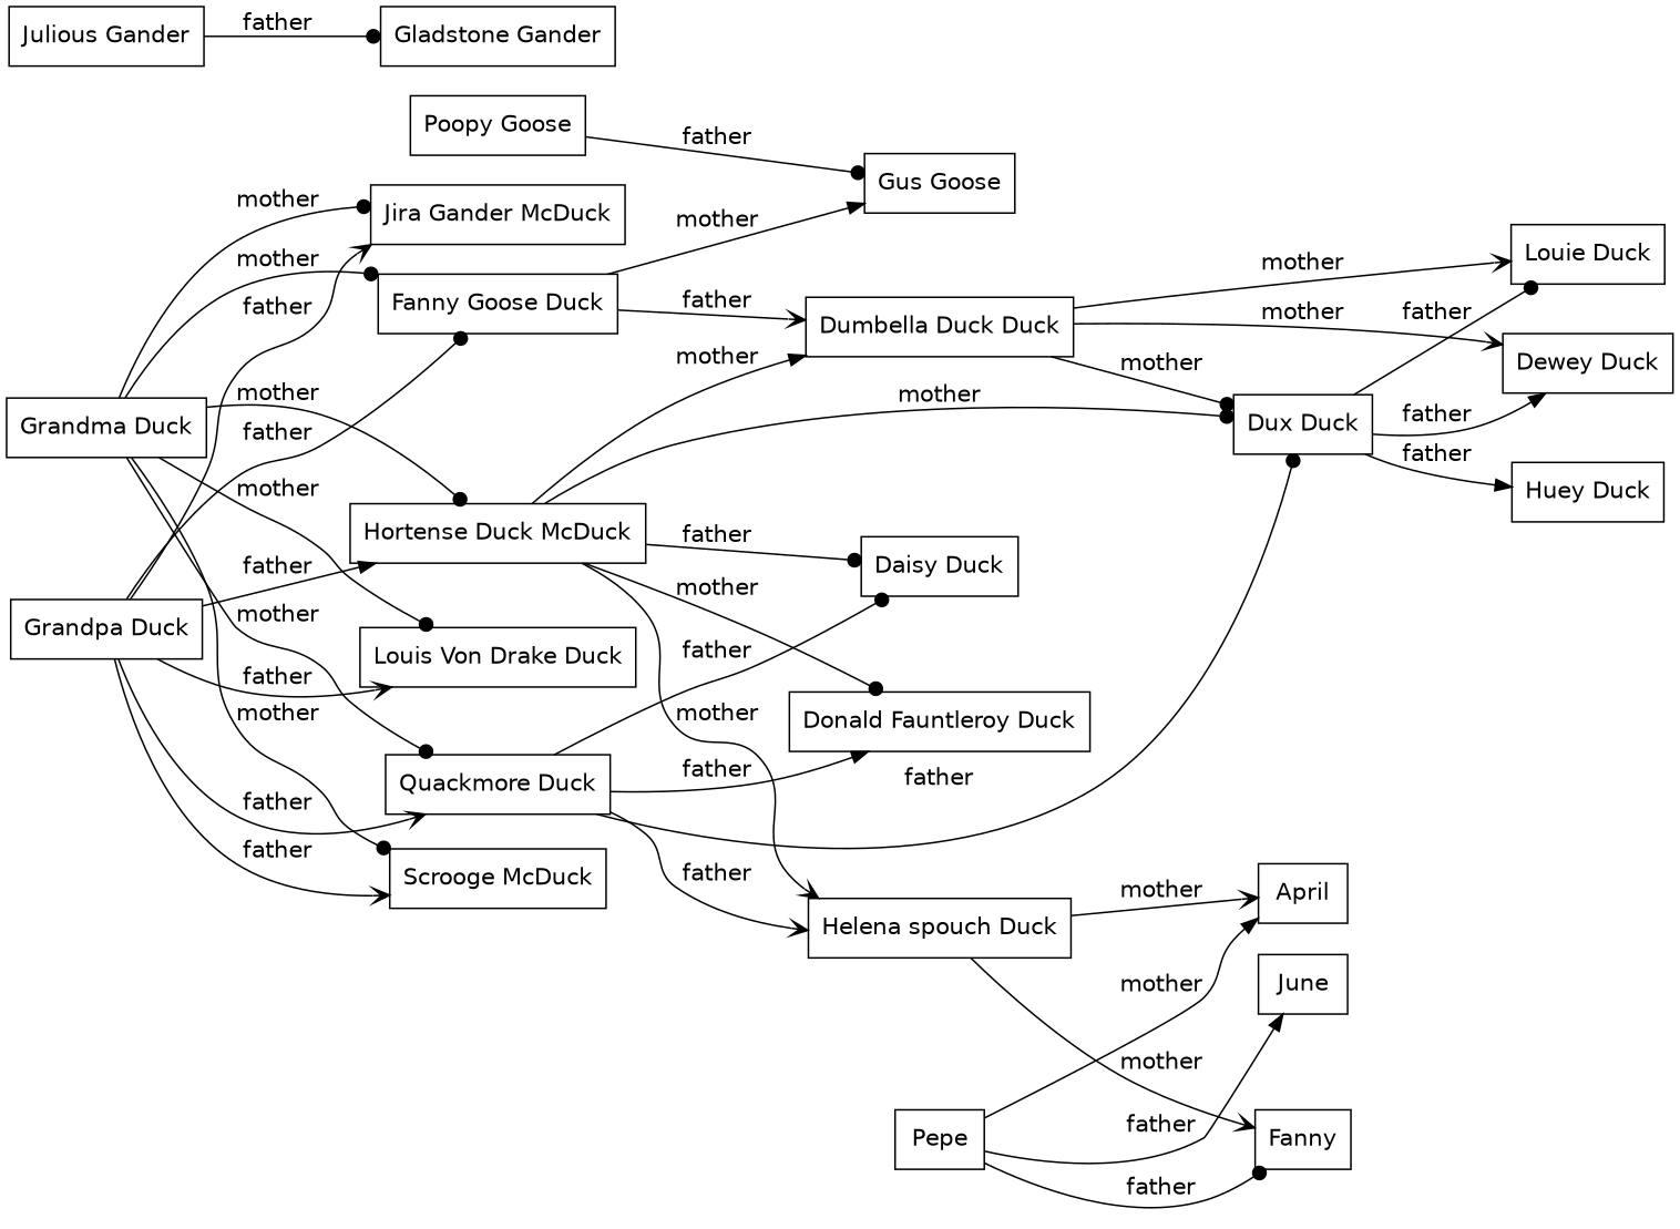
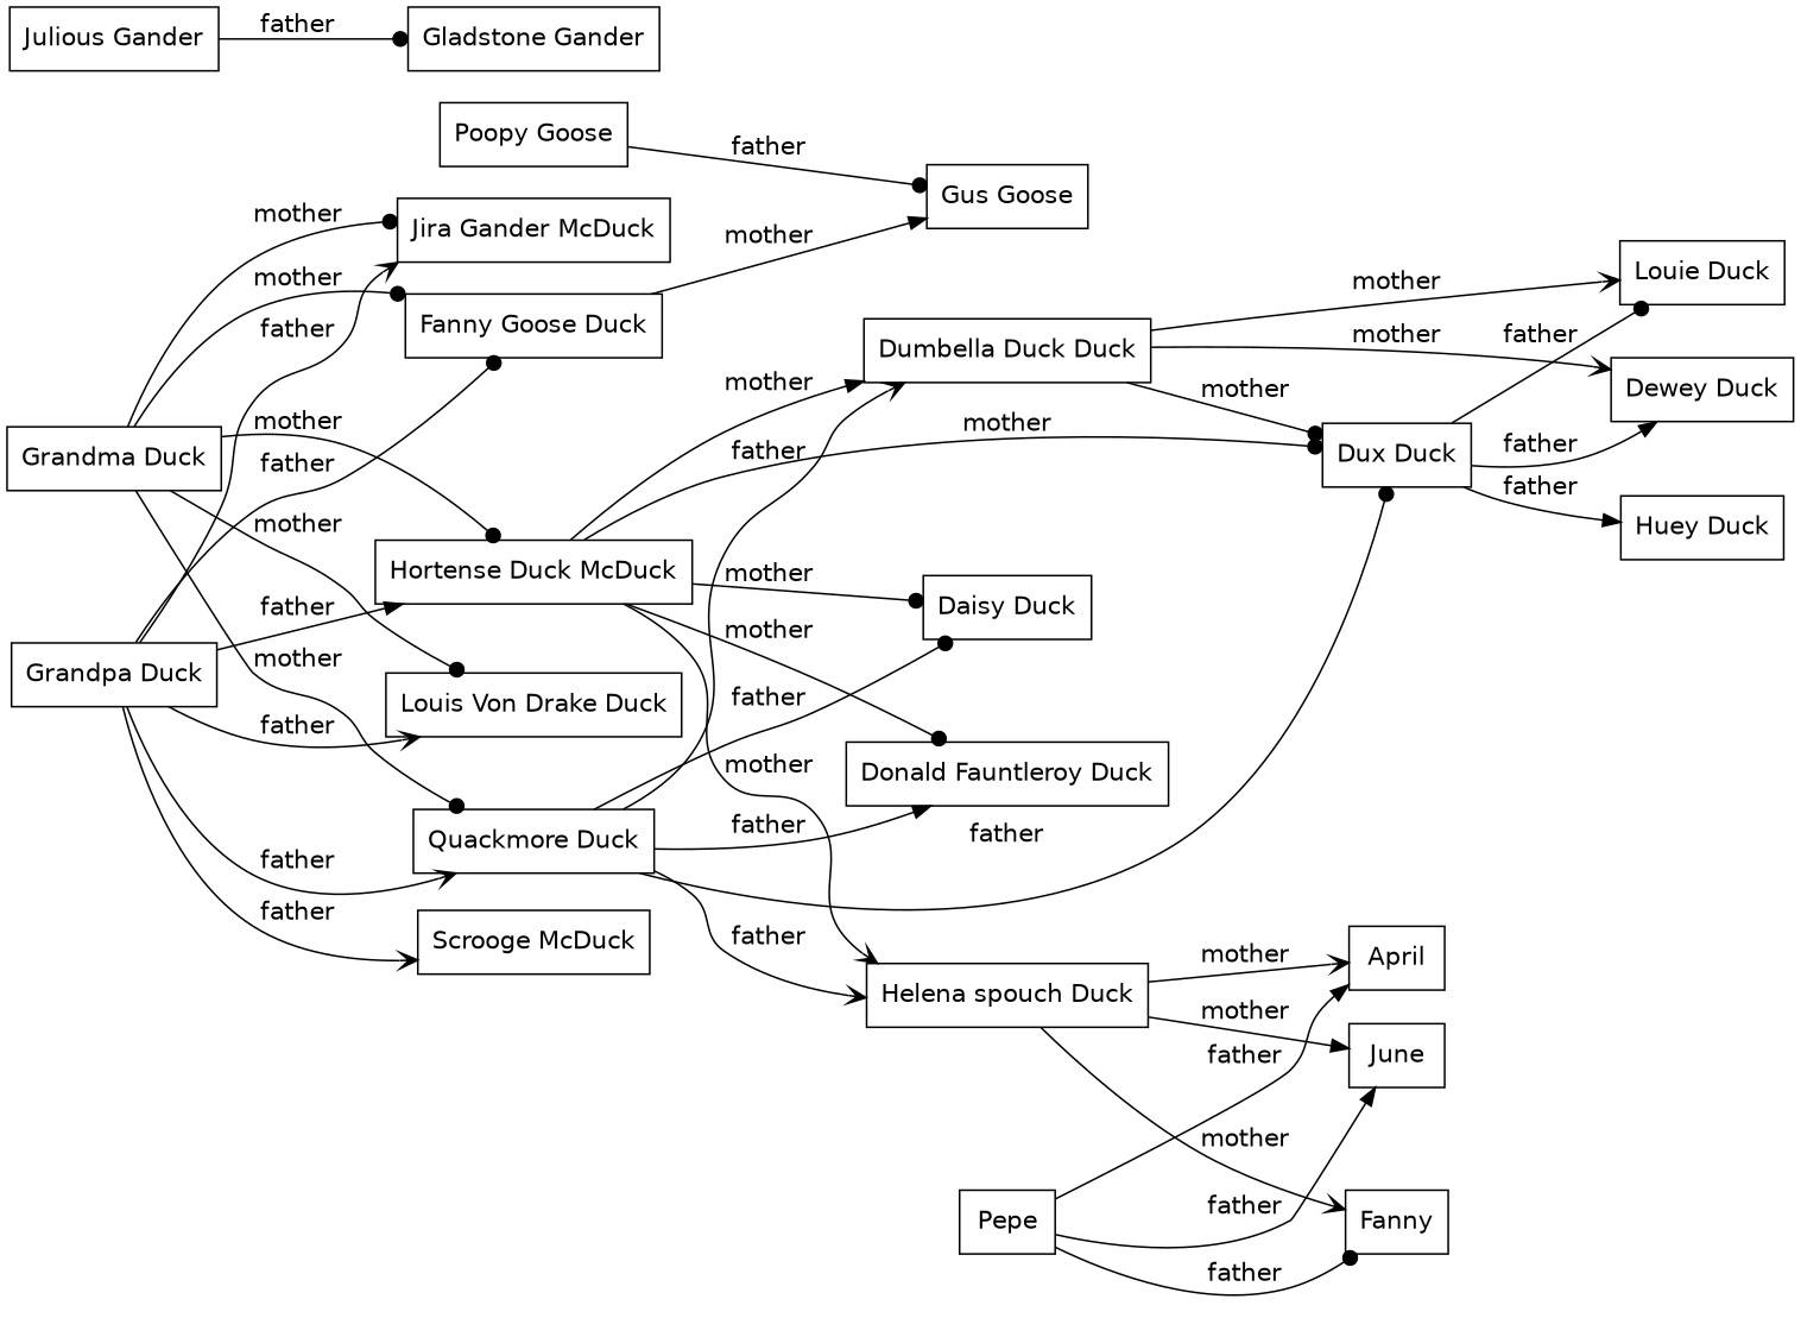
  digraph {
    fontname="DejaVu Sans"
    rankdir=LR
    node [color=black fontname="DejaVu Sans" shape=rectangle]
    edge [arrowhead=dot fontname="DejaVu Sans"]
    "Hortense Duck McDuck"
    "Donald Fauntleroy Duck"
    "Daisy Duck"
    "Dumbella Duck Duck"
    "Helena spouch Duck"
    "Dux Duck"
    "Louie Duck"
    "Dewey Duck"
    June
    April
    n11 [label=Fanny]
    "Huey Duck"
    "Quackmore Duck"
    Pepe
    "Grandma Duck"
    "Jira Gander McDuck"
    "Fanny Goose Duck"
    "Louis Von Drake Duck"
    "Scrooge McDuck"
    "Gus Goose"
    "Grandpa Duck"
    "Poopy Goose"
    "Julious Gander"
    "Gladstone Gander"
    "Hortense Duck McDuck" -> "Donald Fauntleroy Duck" [label=mother]
-   "Hortense Duck McDuck" -> "Daisy Duck" [label=father]
+   "Hortense Duck McDuck" -> "Daisy Duck" [label=mother]
    "Hortense Duck McDuck" -> "Dumbella Duck Duck" [arrowhead=normal label=mother]
    "Hortense Duck McDuck" -> "Helena spouch Duck" [arrowhead=vee label=mother]
    "Hortense Duck McDuck" -> "Dux Duck" [label=mother]
    "Dumbella Duck Duck" -> "Dux Duck" [label=mother]
    "Dumbella Duck Duck" -> "Louie Duck" [arrowhead=vee label=mother]
    "Dumbella Duck Duck" -> "Dewey Duck" [arrowhead=vee label=mother]
+   "Helena spouch Duck" -> June [arrowhead=normal label=mother]
    "Helena spouch Duck" -> April [arrowhead=vee label=mother]
    "Helena spouch Duck" -> n11 [arrowhead=vee label=mother]
    "Dux Duck" -> "Louie Duck" [label=father]
    "Dux Duck" -> "Dewey Duck" [arrowhead=normal label=father]
    "Dux Duck" -> "Huey Duck" [arrowhead=normal label=father]
    "Quackmore Duck" -> "Donald Fauntleroy Duck" [arrowhead=normal label=father]
    "Quackmore Duck" -> "Daisy Duck" [label=father]
-   "Fanny Goose Duck" -> "Dumbella Duck Duck" [arrowhead=vee label=father]
+   "Quackmore Duck" -> "Dumbella Duck Duck" [arrowhead=vee label=father]
    "Quackmore Duck" -> "Helena spouch Duck" [arrowhead=vee label=father]
    "Quackmore Duck" -> "Dux Duck" [label=father]
    Pepe -> June [arrowhead=normal label=father]
-   Pepe -> April [arrowhead=normal label=mother]
+   Pepe -> April [arrowhead=normal label=father]
    Pepe -> n11 [label=father]
    "Grandma Duck" -> "Hortense Duck McDuck" [label=mother]
    "Grandma Duck" -> "Quackmore Duck" [label=mother]
    "Grandma Duck" -> "Jira Gander McDuck" [label=mother]
    "Grandma Duck" -> "Fanny Goose Duck" [label=mother]
    "Grandma Duck" -> "Louis Von Drake Duck" [label=mother]
-   "Grandma Duck" -> "Scrooge McDuck" [label=mother]
    "Fanny Goose Duck" -> "Gus Goose" [arrowhead=normal label=mother]
    "Grandpa Duck" -> "Hortense Duck McDuck" [arrowhead=normal label=father]
    "Grandpa Duck" -> "Quackmore Duck" [arrowhead=vee label=father]
    "Grandpa Duck" -> "Jira Gander McDuck" [arrowhead=vee label=father]
    "Grandpa Duck" -> "Fanny Goose Duck" [label=father]
    "Grandpa Duck" -> "Louis Von Drake Duck" [arrowhead=vee label=father]
    "Grandpa Duck" -> "Scrooge McDuck" [arrowhead=vee label=father]
    "Poopy Goose" -> "Gus Goose" [label=father]
    "Julious Gander" -> "Gladstone Gander" [label=father]
  }
